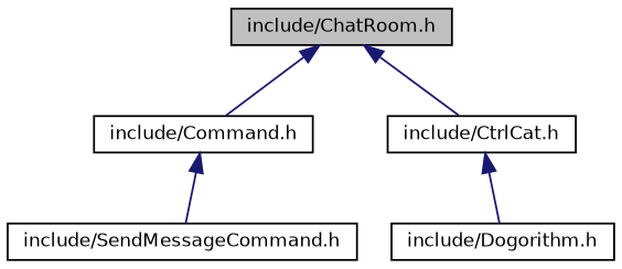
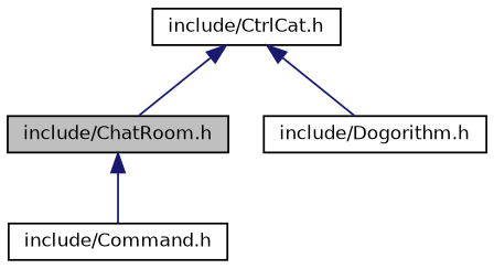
  digraph {
    node [color=black fillcolor=white fontname=Helvetica fontsize=10 shape=record style=filled]
    edge [color=midnightblue dir=back fontname=Helvetica fontsize=10 labelfontname=Helvetica labelfontsize=10 style=solid]
    n1 [fillcolor=grey75 fontcolor=black height=0.2 label="include/ChatRoom.h" width=0.4]
    n2 [height=0.2 label="include/Command.h" width=0.4]
    n3 [height=0.2 label="include/CtrlCat.h" width=0.4]
-   n4 [height=0.2 label="include/SendMessageCommand.h" width=0.4]
    n5 [height=0.2 label="include/Dogorithm.h" width=0.4]
    n1 -> n2
-   n1 -> n3
-   n2 -> n4
+   n3 -> n1
    n3 -> n5
  }
